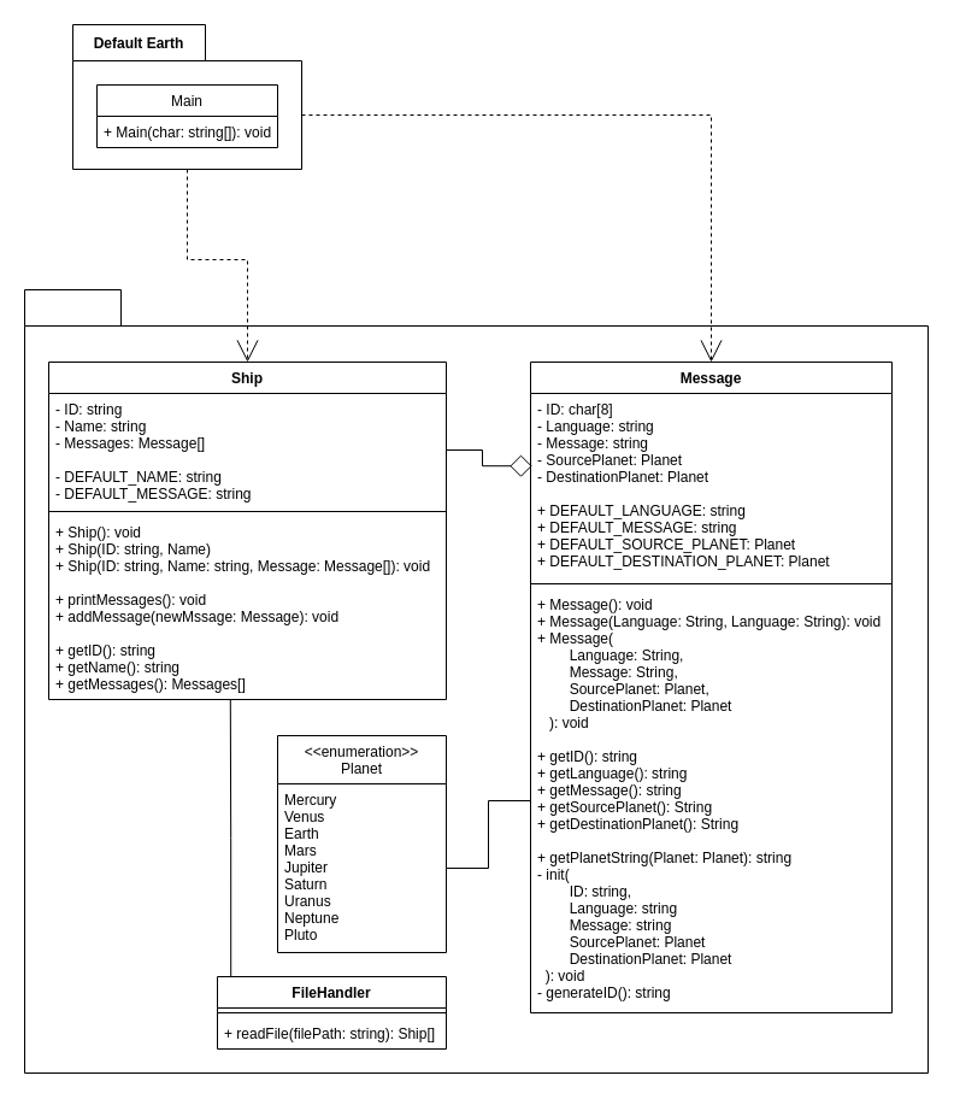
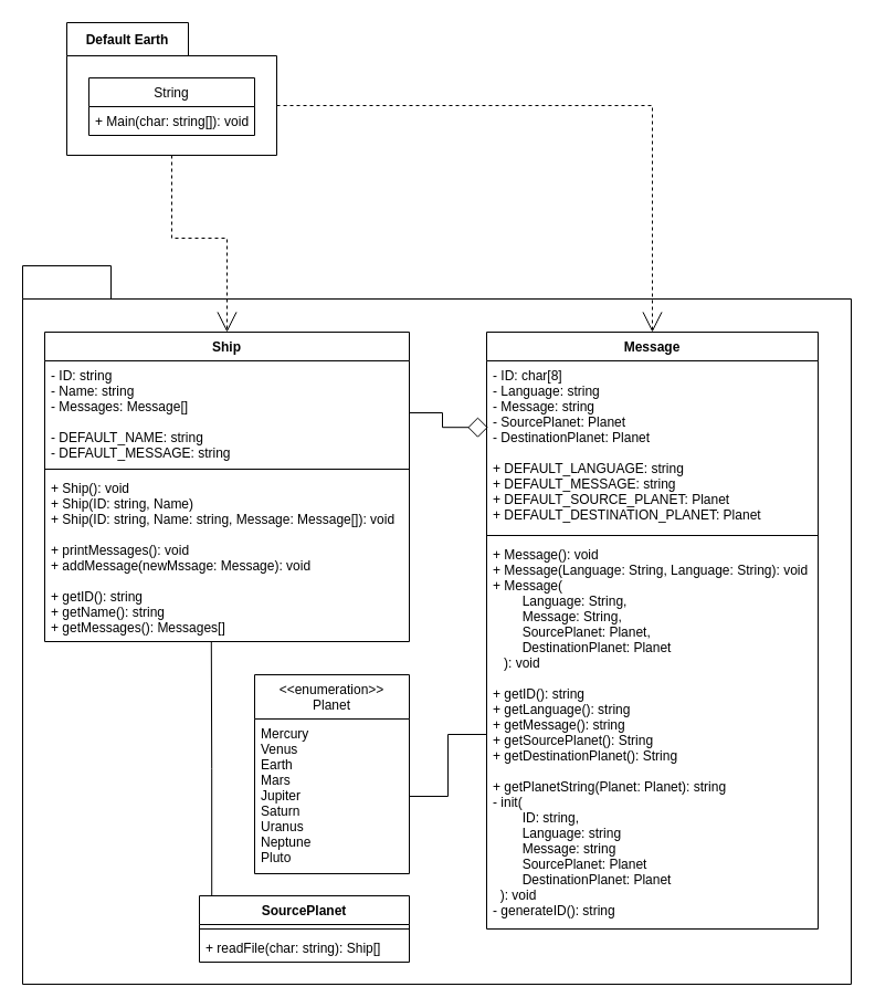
  <mxCell id="0" />
  <mxCell id="1" parent="0" />
  <mxCell id="2" value="" style="shape=folder;fontStyle=1;spacingTop=10;tabWidth=80;tabHeight=30;tabPosition=left;html=1;" parent="1" vertex="1"><mxGeometry x="20" y="240" width="750" height="650" as="geometry" /></mxCell>
  <mxCell id="3" value="Ship" style="swimlane;fontStyle=1;align=center;verticalAlign=top;childLayout=stackLayout;horizontal=1;startSize=26;horizontalStack=0;resizeParent=1;resizeParentMax=0;resizeLast=0;collapsible=1;marginBottom=0;" parent="1" vertex="1"><mxGeometry x="40" y="300" width="330" height="280" as="geometry" /></mxCell>
  <mxCell id="4" value="- ID: string&#10;- Name: string&#10;- Messages: Message[]&#10;&#10;- DEFAULT_NAME: string&#10;- DEFAULT_MESSAGE: string" style="text;strokeColor=none;fillColor=none;align=left;verticalAlign=top;spacingLeft=4;spacingRight=4;overflow=hidden;rotatable=0;points=[[0,0.5],[1,0.5]];portConstraint=eastwest;" parent="3" vertex="1"><mxGeometry y="26" width="330" height="94" as="geometry" /></mxCell>
  <mxCell id="5" value="" style="line;strokeWidth=1;fillColor=none;align=left;verticalAlign=middle;spacingTop=-1;spacingLeft=3;spacingRight=3;rotatable=0;labelPosition=right;points=[];portConstraint=eastwest;" parent="3" vertex="1"><mxGeometry y="120" width="330" height="8" as="geometry" /></mxCell>
  <mxCell id="6" value="+ Ship(): void&#10;+ Ship(ID: string, Name)&#10;+ Ship(ID: string, Name: string, Message: Message[]): void&#10;&#10;+ printMessages(): void&#10;+ addMessage(newMssage: Message): void&#10;&#10;+ getID(): string&#10;+ getName(): string&#10;+ getMessages(): Messages[]" style="text;strokeColor=none;fillColor=none;align=left;verticalAlign=top;spacingLeft=4;spacingRight=4;overflow=hidden;rotatable=0;points=[[0,0.5],[1,0.5]];portConstraint=eastwest;" parent="3" vertex="1"><mxGeometry y="128" width="330" height="152" as="geometry" /></mxCell>
  <mxCell id="7" value="Message" style="swimlane;fontStyle=1;align=center;verticalAlign=top;childLayout=stackLayout;horizontal=1;startSize=26;horizontalStack=0;resizeParent=1;resizeParentMax=0;resizeLast=0;collapsible=1;marginBottom=0;" parent="1" vertex="1"><mxGeometry x="440" y="300" width="300" height="540" as="geometry" /></mxCell>
  <mxCell id="8" value="- ID: char[8]&#10;- Language: string&#10;- Message: string&#10;- SourcePlanet: Planet&#10;- DestinationPlanet: Planet&#10; &#10;+ DEFAULT_LANGUAGE: string&#10;+ DEFAULT_MESSAGE: string&#10;+ DEFAULT_SOURCE_PLANET: Planet&#10;+ DEFAULT_DESTINATION_PLANET: Planet" style="text;strokeColor=none;fillColor=none;align=left;verticalAlign=top;spacingLeft=4;spacingRight=4;overflow=hidden;rotatable=0;points=[[0,0.5],[1,0.5]];portConstraint=eastwest;" parent="7" vertex="1"><mxGeometry y="26" width="300" height="154" as="geometry" /></mxCell>
  <mxCell id="9" value="" style="line;strokeWidth=1;fillColor=none;align=left;verticalAlign=middle;spacingTop=-1;spacingLeft=3;spacingRight=3;rotatable=0;labelPosition=right;points=[];portConstraint=eastwest;" parent="7" vertex="1"><mxGeometry y="180" width="300" height="8" as="geometry" /></mxCell>
  <mxCell id="10" value="+ Message(): void&#10;+ Message(Language: String, Language: String): void&#10;+ Message(&#10;        Language: String, &#10;        Message: String,&#10;        SourcePlanet: Planet,&#10;        DestinationPlanet: Planet&#10;   ): void&#10;&#10;+ getID(): string&#10;+ getLanguage(): string&#10;+ getMessage(): string&#10;+ getSourcePlanet(): String&#10;+ getDestinationPlanet(): String&#10;&#10;+ getPlanetString(Planet: Planet): string&#10;- init(&#10;        ID: string,&#10;        Language: string&#10;        Message: string&#10;        SourcePlanet: Planet&#10;        DestinationPlanet: Planet&#10;  ): void&#10;- generateID(): string&#10;&#10;" style="text;strokeColor=none;fillColor=none;align=left;verticalAlign=top;spacingLeft=4;spacingRight=4;overflow=hidden;rotatable=0;points=[[0,0.5],[1,0.5]];portConstraint=eastwest;" parent="7" vertex="1"><mxGeometry y="188" width="300" height="352" as="geometry" /></mxCell>
  <mxCell id="11" value="&lt;&lt;enumeration&gt;&gt;&#10;Planet" style="swimlane;fontStyle=0;childLayout=stackLayout;horizontal=1;startSize=40;fillColor=none;horizontalStack=0;resizeParent=1;resizeParentMax=0;resizeLast=0;collapsible=1;marginBottom=0;" parent="1" vertex="1"><mxGeometry x="230" y="610" width="140" height="180" as="geometry" /></mxCell>
  <mxCell id="12" value="Mercury&#10;Venus&#10;Earth&#10;Mars&#10;Jupiter&#10;Saturn&#10;Uranus&#10;Neptune&#10;Pluto" style="text;strokeColor=none;fillColor=none;align=left;verticalAlign=top;spacingLeft=4;spacingRight=4;overflow=hidden;rotatable=0;points=[[0,0.5],[1,0.5]];portConstraint=eastwest;" parent="11" vertex="1"><mxGeometry y="40" width="140" height="140" as="geometry" /></mxCell>
  <mxCell id="13" style="edgeStyle=orthogonalEdgeStyle;rounded=0;orthogonalLoop=1;jettySize=auto;html=1;exitX=1;exitY=0.5;exitDx=0;exitDy=0;entryX=0.004;entryY=0.391;entryDx=0;entryDy=0;entryPerimeter=0;endArrow=diamond;endFill=0;endSize=16;" parent="1" source="4" target="8" edge="1"><mxGeometry relative="1" as="geometry" /></mxCell>
  <mxCell id="14" style="edgeStyle=orthogonalEdgeStyle;rounded=0;orthogonalLoop=1;jettySize=auto;html=1;exitX=0.5;exitY=1;exitDx=0;exitDy=0;exitPerimeter=0;entryX=0.5;entryY=0;entryDx=0;entryDy=0;endArrow=open;endFill=0;endSize=16;strokeWidth=1;dashed=1;" parent="1" source="16" target="3" edge="1"><mxGeometry relative="1" as="geometry" /></mxCell>
  <mxCell id="15" style="edgeStyle=orthogonalEdgeStyle;rounded=0;orthogonalLoop=1;jettySize=auto;html=1;exitX=0;exitY=0;exitDx=190;exitDy=75;exitPerimeter=0;entryX=0.5;entryY=0;entryDx=0;entryDy=0;endArrow=open;endFill=0;endSize=16;strokeWidth=1;dashed=1;" parent="1" source="16" target="7" edge="1"><mxGeometry relative="1" as="geometry" /></mxCell>
  <mxCell id="16" value="" style="shape=folder;fontStyle=1;spacingTop=10;tabWidth=110;tabHeight=30;tabPosition=left;html=1;" parent="1" vertex="1"><mxGeometry x="60" y="20" width="190" height="120" as="geometry" /></mxCell>
  <mxCell id="17" value="Default Earth" style="text;align=center;fontStyle=1;verticalAlign=middle;spacingLeft=3;spacingRight=3;strokeColor=none;rotatable=0;points=[[0,0.5],[1,0.5]];portConstraint=eastwest;" parent="1" vertex="1"><mxGeometry x="60" y="20" width="110" height="30" as="geometry" /></mxCell>
  <mxCell id="18" style="edgeStyle=orthogonalEdgeStyle;rounded=0;orthogonalLoop=1;jettySize=auto;html=1;exitX=1;exitY=0.5;exitDx=0;exitDy=0;endArrow=none;endFill=0;endSize=16;strokeWidth=1;" parent="1" source="12" target="10" edge="1"><mxGeometry relative="1" as="geometry" /></mxCell>
- <mxCell id="19" value="Main" style="swimlane;fontStyle=0;childLayout=stackLayout;horizontal=1;startSize=26;fillColor=none;horizontalStack=0;resizeParent=1;resizeParentMax=0;resizeLast=0;collapsible=1;marginBottom=0;" parent="1" vertex="1"><mxGeometry x="80" y="70" width="150" height="52" as="geometry" /></mxCell>
+ <mxCell id="19" value="String" style="swimlane;fontStyle=0;childLayout=stackLayout;horizontal=1;startSize=26;fillColor=none;horizontalStack=0;resizeParent=1;resizeParentMax=0;resizeLast=0;collapsible=1;marginBottom=0;" parent="1" vertex="1"><mxGeometry x="80" y="70" width="150" height="52" as="geometry" /></mxCell>
  <mxCell id="20" value="+ Main(char: string[]): void" style="text;strokeColor=none;fillColor=none;align=left;verticalAlign=top;spacingLeft=4;spacingRight=4;overflow=hidden;rotatable=0;points=[[0,0.5],[1,0.5]];portConstraint=eastwest;" parent="19" vertex="1"><mxGeometry y="26" width="150" height="26" as="geometry" /></mxCell>
  <mxCell id="21" style="edgeStyle=orthogonalEdgeStyle;rounded=0;orthogonalLoop=1;jettySize=auto;html=1;exitX=0.059;exitY=-0.002;exitDx=0;exitDy=0;entryX=0.457;entryY=1.001;entryDx=0;entryDy=0;entryPerimeter=0;exitPerimeter=0;endArrow=none;endFill=0;" edge="1" parent="1" source="22" target="6"><mxGeometry relative="1" as="geometry" /></mxCell>
- <mxCell id="22" value="FileHandler" style="swimlane;fontStyle=1;align=center;verticalAlign=top;childLayout=stackLayout;horizontal=1;startSize=26;horizontalStack=0;resizeParent=1;resizeParentMax=0;resizeLast=0;collapsible=1;marginBottom=0;" vertex="1" parent="1"><mxGeometry x="180" y="810" width="190" height="60" as="geometry" /></mxCell>
+ <mxCell id="22" value="SourcePlanet" style="swimlane;fontStyle=1;align=center;verticalAlign=top;childLayout=stackLayout;horizontal=1;startSize=26;horizontalStack=0;resizeParent=1;resizeParentMax=0;resizeLast=0;collapsible=1;marginBottom=0;" vertex="1" parent="1"><mxGeometry x="180" y="810" width="190" height="60" as="geometry" /></mxCell>
  <mxCell id="23" value="" style="line;strokeWidth=1;fillColor=none;align=left;verticalAlign=middle;spacingTop=-1;spacingLeft=3;spacingRight=3;rotatable=0;labelPosition=right;points=[];portConstraint=eastwest;" vertex="1" parent="22"><mxGeometry y="26" width="190" height="8" as="geometry" /></mxCell>
- <mxCell id="24" value="+ readFile(filePath: string): Ship[]" style="text;strokeColor=none;fillColor=none;align=left;verticalAlign=top;spacingLeft=4;spacingRight=4;overflow=hidden;rotatable=0;points=[[0,0.5],[1,0.5]];portConstraint=eastwest;" vertex="1" parent="22"><mxGeometry y="34" width="190" height="26" as="geometry" /></mxCell>
+ <mxCell id="24" value="+ readFile(char: string): Ship[]" style="text;strokeColor=none;fillColor=none;align=left;verticalAlign=top;spacingLeft=4;spacingRight=4;overflow=hidden;rotatable=0;points=[[0,0.5],[1,0.5]];portConstraint=eastwest;" vertex="1" parent="22"><mxGeometry y="34" width="190" height="26" as="geometry" /></mxCell>
